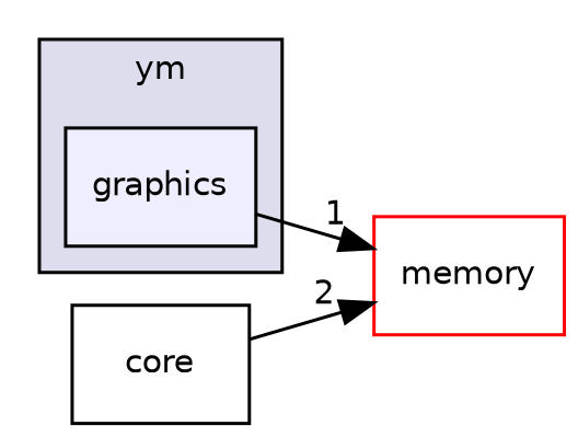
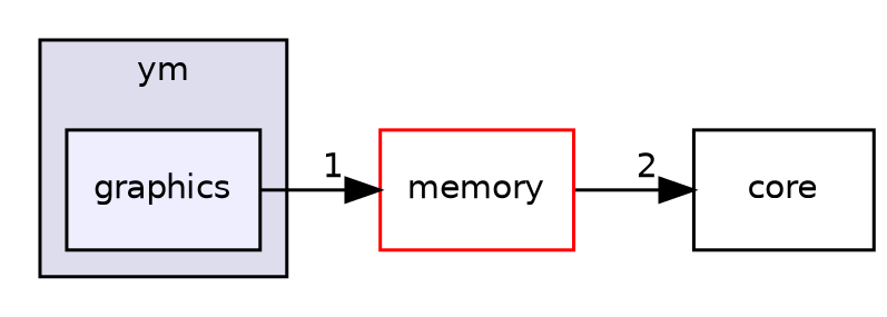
  digraph {
    compound=true
    rankdir=LR
    node [fontname=Helvetica fontsize=10 shape=box style=filled]
    edge [labeldistance=1.5 labelfontname=Helvetica labelfontsize=10]
    n1 [fillcolor="#eeeeff" label=graphics pencolor=black]
    n2 [color=red fillcolor=white label=memory]
    n3 [label=core style=""]
    subgraph cluster_1 {
      bgcolor="#ddddee"
      fontname=Helvetica
      fontsize=10
      label=ym
      pencolor=black
      n1
    }
    n1 -> n2 [headlabel=1]
-   n3 -> n2 [headlabel=2]
+   n2 -> n3 [headlabel=2]
  }
